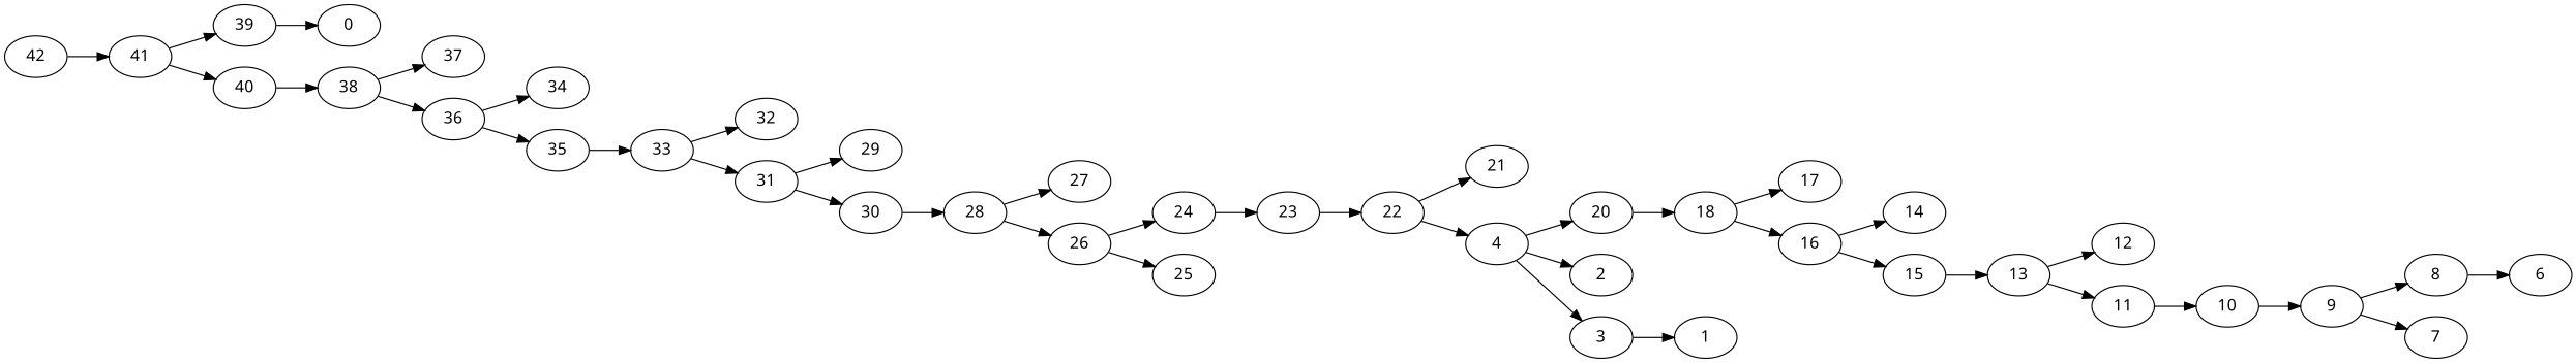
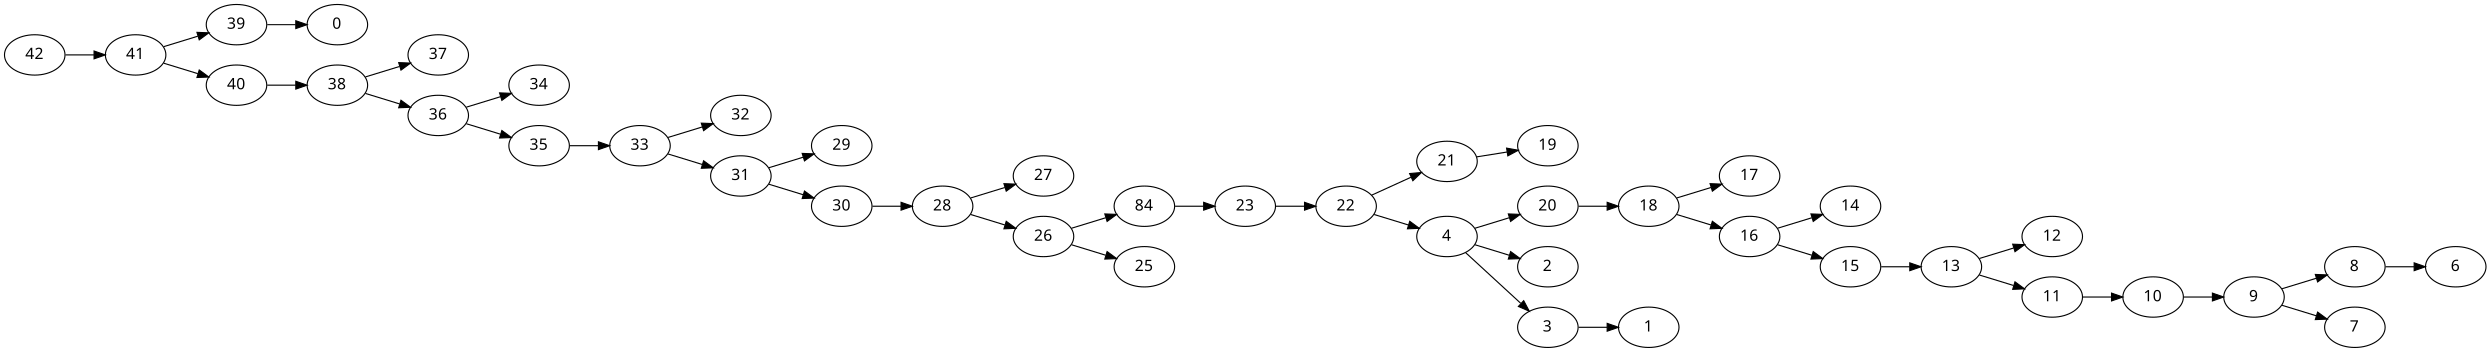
  digraph {
    fontname="Noto Sans"
    rankdir=LR
    node [fontname="Noto Sans"]
    edge [fontname="Noto Sans"]
    42
    41
    39
    40
    0
    38
    37
    36
    34
    35
    33
    32
    31
    29
    30
    28
    27
    26
-   24
+   24 [label=84]
    25
    23
    22
    21
    4
+   19
    20
    2
    3
    18
    17
    16
    14
    15
    13
    12
    11
    10
    9
    8
    7
    6
    1
    42 -> 41
    41 -> 39
    41 -> 40
    39 -> 0
    40 -> 38
    38 -> 37
    38 -> 36
    36 -> 34
    36 -> 35
    35 -> 33
    33 -> 32
    33 -> 31
    31 -> 29
    31 -> 30
    30 -> 28
    28 -> 27
    28 -> 26
    26 -> 24
    26 -> 25
    24 -> 23
    23 -> 22
    22 -> 21
    22 -> 4
+   21 -> 19
    4 -> 20
    4 -> 2
    4 -> 3
    20 -> 18
    3 -> 1
    18 -> 17
    18 -> 16
    16 -> 14
    16 -> 15
    15 -> 13
    13 -> 12
    13 -> 11
    11 -> 10
    10 -> 9
    9 -> 8
    9 -> 7
    8 -> 6
  }
